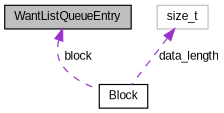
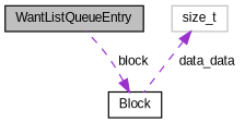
  digraph {
    fontname="Liberation Sans"
    node [color=black fillcolor=white fontname="Liberation Sans" fontsize=10 shape=record style=filled]
    edge [color=darkorchid3 dir=back fontname="Liberation Sans" fontsize=10 labelfontname=Helvetica labelfontsize=10 style=dashed]
    n1 [fillcolor=grey75 fontcolor=black height=0.2 label=WantListQueueEntry width=0.4]
    n2 [height=0.2 label=Block width=0.4]
    n3 [color=grey75 height=0.2 label=size_t width=0.4]
-   n1 -> n2 [label=" block"]
-   n3 -> n2 [label=" data_length"]
+   n2 -> n1 [label=" block"]
+   n3 -> n2 [label=" data_data"]
  }
